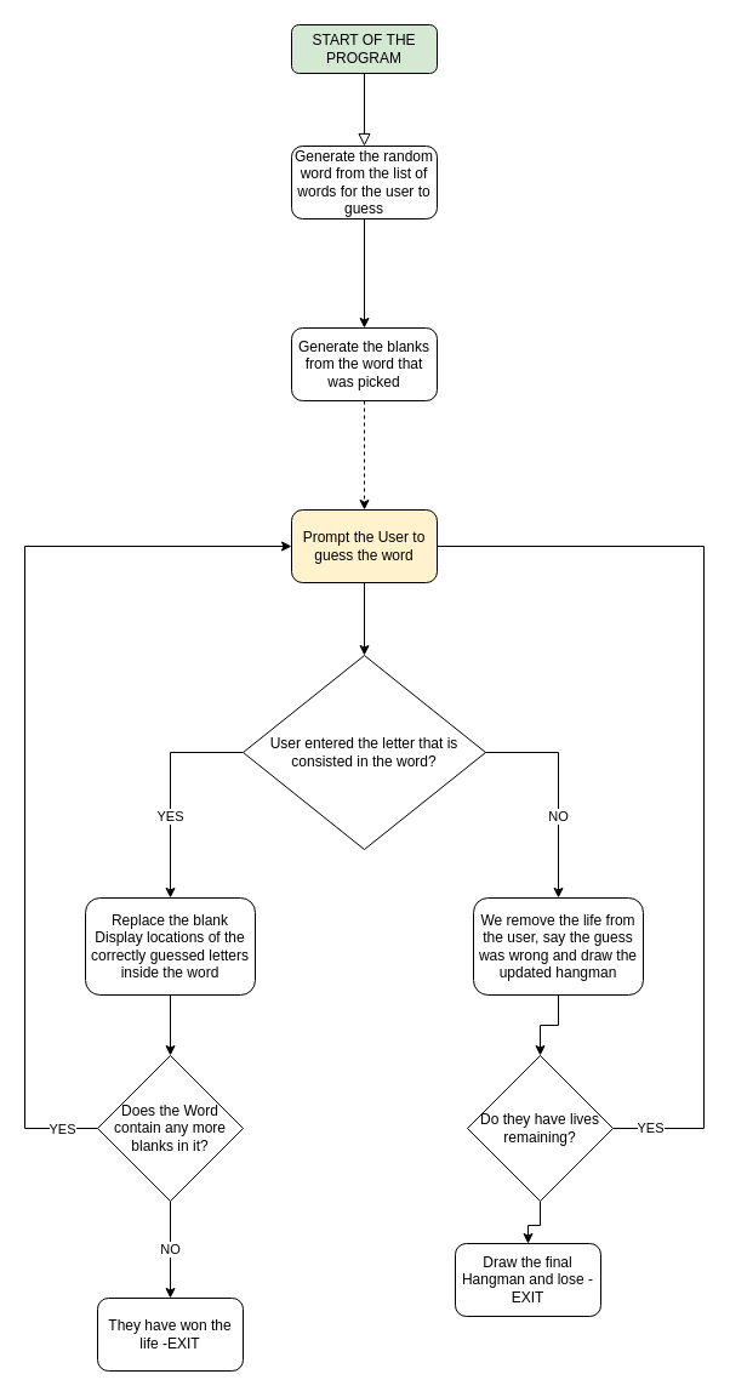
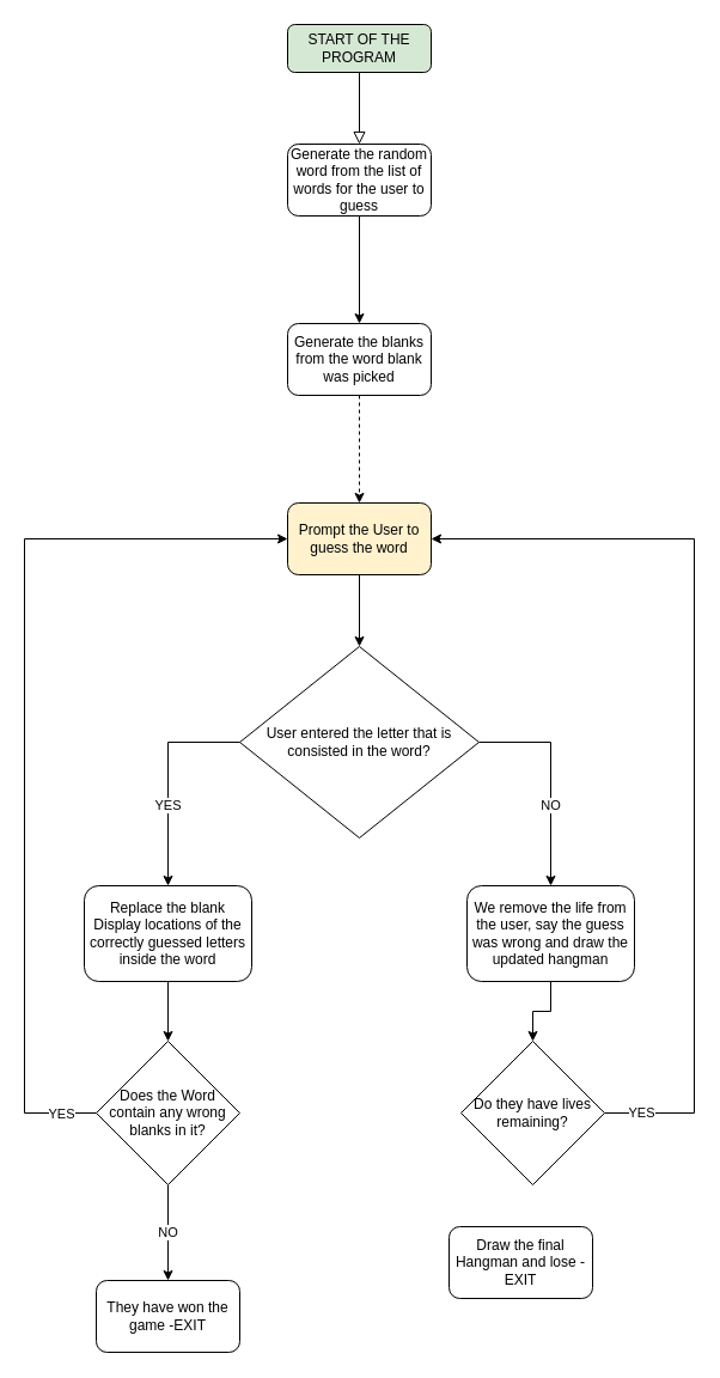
  <mxCell id="0" />
  <mxCell id="1" parent="0" />
  <mxCell id="2" value="" style="rounded=0;html=1;jettySize=auto;orthogonalLoop=1;fontSize=11;endArrow=block;endFill=0;endSize=8;strokeWidth=1;shadow=0;labelBackgroundColor=none;edgeStyle=orthogonalEdgeStyle;entryX=0.5;entryY=0;entryDx=0;entryDy=0;" parent="1" source="3" target="5" edge="1"><mxGeometry relative="1" as="geometry"><mxPoint x="300" y="370" as="targetPoint" /></mxGeometry></mxCell>
  <mxCell id="3" value="START OF THE PROGRAM" style="rounded=1;whiteSpace=wrap;html=1;fontSize=12;glass=0;strokeWidth=1;shadow=0;fillColor=#d5e8d4;" parent="1" vertex="1"><mxGeometry x="240" y="20" width="120" height="40" as="geometry" /></mxCell>
  <mxCell id="4" style="edgeStyle=orthogonalEdgeStyle;rounded=0;orthogonalLoop=1;jettySize=auto;html=1;entryX=0.5;entryY=0;entryDx=0;entryDy=0;" edge="1" parent="1" source="5" target="16"><mxGeometry relative="1" as="geometry"><mxPoint x="300" y="300" as="targetPoint" /></mxGeometry></mxCell>
  <mxCell id="5" value="Generate the random word from the list of words for the user to guess" style="rounded=1;whiteSpace=wrap;html=1;" vertex="1" parent="1"><mxGeometry x="240" y="120" width="120" height="60" as="geometry" /></mxCell>
  <mxCell id="6" style="edgeStyle=orthogonalEdgeStyle;rounded=0;orthogonalLoop=1;jettySize=auto;html=1;" edge="1" parent="1" source="7" target="10"><mxGeometry relative="1" as="geometry" /></mxCell>
  <mxCell id="7" value="Prompt the User to guess the word" style="rounded=1;whiteSpace=wrap;html=1;fillColor=#fff2cc;" vertex="1" parent="1"><mxGeometry x="240" y="420" width="120" height="60" as="geometry" /></mxCell>
  <mxCell id="8" value="YES" style="edgeStyle=orthogonalEdgeStyle;rounded=0;orthogonalLoop=1;jettySize=auto;html=1;" edge="1" parent="1" source="10" target="12"><mxGeometry x="0.252" relative="1" as="geometry"><mxPoint x="140" y="740" as="targetPoint" /><Array as="points"><mxPoint x="140" y="620" /></Array><mxPoint as="offset" /></mxGeometry></mxCell>
  <mxCell id="9" value="NO" style="edgeStyle=orthogonalEdgeStyle;rounded=0;orthogonalLoop=1;jettySize=auto;html=1;" edge="1" parent="1" source="10" target="14"><mxGeometry x="0.252" relative="1" as="geometry"><mxPoint x="460" y="740" as="targetPoint" /><Array as="points"><mxPoint x="460" y="620" /></Array><mxPoint as="offset" /></mxGeometry></mxCell>
  <mxCell id="10" value="User entered the letter that is consisted in the word?" style="rhombus;whiteSpace=wrap;html=1;" vertex="1" parent="1"><mxGeometry x="200" y="540" width="200" height="160" as="geometry" /></mxCell>
  <mxCell id="11" style="edgeStyle=orthogonalEdgeStyle;rounded=0;orthogonalLoop=1;jettySize=auto;html=1;" edge="1" parent="1" source="12" target="20"><mxGeometry relative="1" as="geometry"><mxPoint x="140" y="900" as="targetPoint" /></mxGeometry></mxCell>
  <mxCell id="12" value="Replace the blank Display locations of the correctly guessed letters inside the word" style="rounded=1;whiteSpace=wrap;html=1;" vertex="1" parent="1"><mxGeometry x="70" y="740" width="140" height="80" as="geometry" /></mxCell>
  <mxCell id="13" style="edgeStyle=orthogonalEdgeStyle;rounded=0;orthogonalLoop=1;jettySize=auto;html=1;exitX=0.5;exitY=1;exitDx=0;exitDy=0;entryX=0.5;entryY=0;entryDx=0;entryDy=0;" edge="1" parent="1" source="14" target="24"><mxGeometry relative="1" as="geometry"><mxPoint x="460" y="870" as="targetPoint" /></mxGeometry></mxCell>
  <mxCell id="14" value="We remove the life from the user, say the guess was wrong and draw the updated hangman" style="rounded=1;whiteSpace=wrap;html=1;" vertex="1" parent="1"><mxGeometry x="390" y="740" width="140" height="80" as="geometry" /></mxCell>
  <mxCell id="15" style="edgeStyle=orthogonalEdgeStyle;rounded=0;orthogonalLoop=1;jettySize=auto;html=1;entryX=0.5;entryY=0;entryDx=0;entryDy=0;dashed=1;" edge="1" parent="1" source="16" target="7"><mxGeometry relative="1" as="geometry" /></mxCell>
- <mxCell id="16" value="Generate the blanks from the word that was picked" style="rounded=1;whiteSpace=wrap;html=1;" vertex="1" parent="1"><mxGeometry x="240" y="270" width="120" height="60" as="geometry" /></mxCell>
+ <mxCell id="16" value="Generate the blanks from the word blank was picked" style="rounded=1;whiteSpace=wrap;html=1;" vertex="1" parent="1"><mxGeometry x="240" y="270" width="120" height="60" as="geometry" /></mxCell>
  <mxCell id="17" style="edgeStyle=orthogonalEdgeStyle;rounded=0;orthogonalLoop=1;jettySize=auto;html=1;entryX=0;entryY=0.5;entryDx=0;entryDy=0;" edge="1" parent="1" source="20" target="7"><mxGeometry relative="1" as="geometry"><Array as="points"><mxPoint x="20" y="930" /><mxPoint x="20" y="450" /></Array></mxGeometry></mxCell>
  <mxCell id="18" value="YES" style="edgeLabel;html=1;align=center;verticalAlign=middle;resizable=0;points=[];" vertex="1" connectable="0" parent="17"><mxGeometry x="-0.068" y="2" relative="1" as="geometry"><mxPoint x="32" y="294" as="offset" /></mxGeometry></mxCell>
  <mxCell id="19" value="NO" style="edgeStyle=orthogonalEdgeStyle;rounded=0;orthogonalLoop=1;jettySize=auto;html=1;" edge="1" parent="1" source="20"><mxGeometry relative="1" as="geometry"><mxPoint x="140" y="1070" as="targetPoint" /></mxGeometry></mxCell>
- <mxCell id="20" value="Does the Word contain any more blanks in it?" style="rhombus;whiteSpace=wrap;html=1;" vertex="1" parent="1"><mxGeometry x="80" y="870" width="120" height="120" as="geometry" /></mxCell>
- <mxCell id="21" value="They have won the life -EXIT&lt;br&gt;" style="rounded=1;whiteSpace=wrap;html=1;" vertex="1" parent="1"><mxGeometry x="80" y="1070" width="120" height="60" as="geometry" /></mxCell>
- <mxCell id="22" value="YES" style="edgeStyle=orthogonalEdgeStyle;rounded=0;orthogonalLoop=1;jettySize=auto;html=1;entryX=1;entryY=0.5;entryDx=0;entryDy=0;endArrow=none;" edge="1" parent="1" source="24" target="7"><mxGeometry x="-0.921" relative="1" as="geometry"><Array as="points"><mxPoint x="580" y="930" /><mxPoint x="580" y="450" /></Array><mxPoint as="offset" /></mxGeometry></mxCell>
- <mxCell id="23" style="edgeStyle=orthogonalEdgeStyle;rounded=0;orthogonalLoop=1;jettySize=auto;html=1;entryX=0.5;entryY=0;entryDx=0;entryDy=0;" edge="1" parent="1" source="24" target="25"><mxGeometry relative="1" as="geometry" /></mxCell>
+ <mxCell id="20" value="Does the Word contain any wrong blanks in it?" style="rhombus;whiteSpace=wrap;html=1;" vertex="1" parent="1"><mxGeometry x="80" y="870" width="120" height="120" as="geometry" /></mxCell>
+ <mxCell id="21" value="They have won the game -EXIT&lt;br&gt;" style="rounded=1;whiteSpace=wrap;html=1;" vertex="1" parent="1"><mxGeometry x="80" y="1070" width="120" height="60" as="geometry" /></mxCell>
+ <mxCell id="22" value="YES" style="edgeStyle=orthogonalEdgeStyle;rounded=0;orthogonalLoop=1;jettySize=auto;html=1;entryX=1;entryY=0.5;entryDx=0;entryDy=0;" edge="1" parent="1" source="24" target="7"><mxGeometry x="-0.921" relative="1" as="geometry"><Array as="points"><mxPoint x="580" y="930" /><mxPoint x="580" y="450" /></Array><mxPoint as="offset" /></mxGeometry></mxCell>
  <mxCell id="24" value="Do they have lives remaining?" style="rhombus;whiteSpace=wrap;html=1;" vertex="1" parent="1"><mxGeometry x="385" y="870" width="120" height="120" as="geometry" /></mxCell>
  <mxCell id="25" value="Draw the final Hangman and lose - EXIT" style="rounded=1;whiteSpace=wrap;html=1;" vertex="1" parent="1"><mxGeometry x="375" y="1025" width="120" height="60" as="geometry" /></mxCell>
